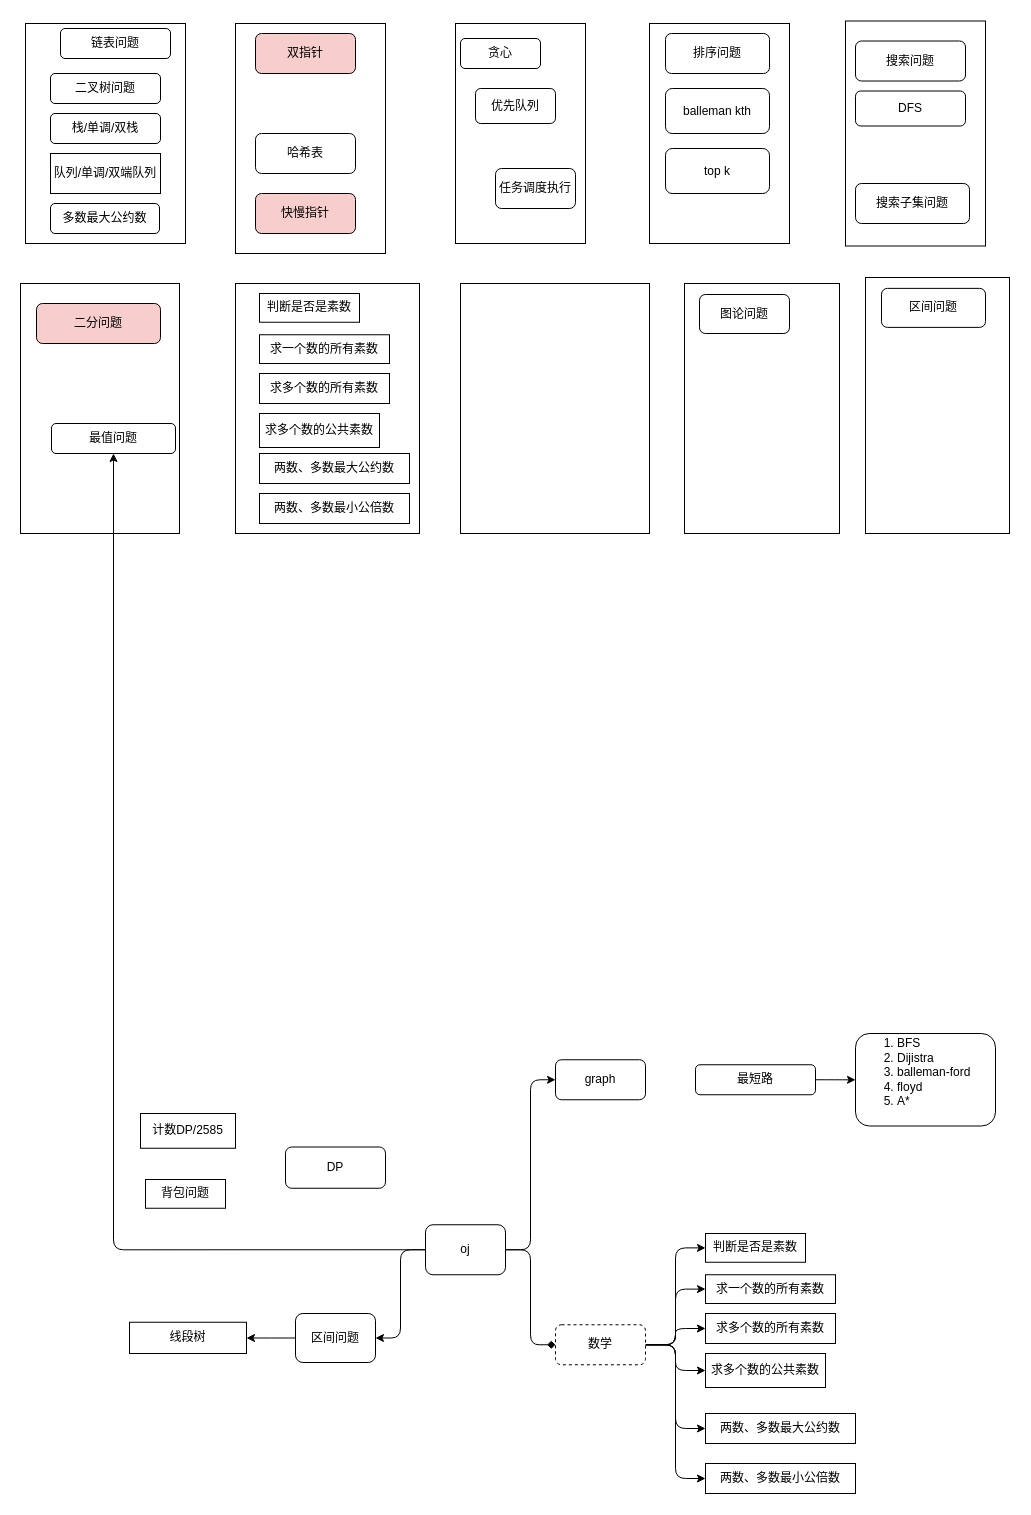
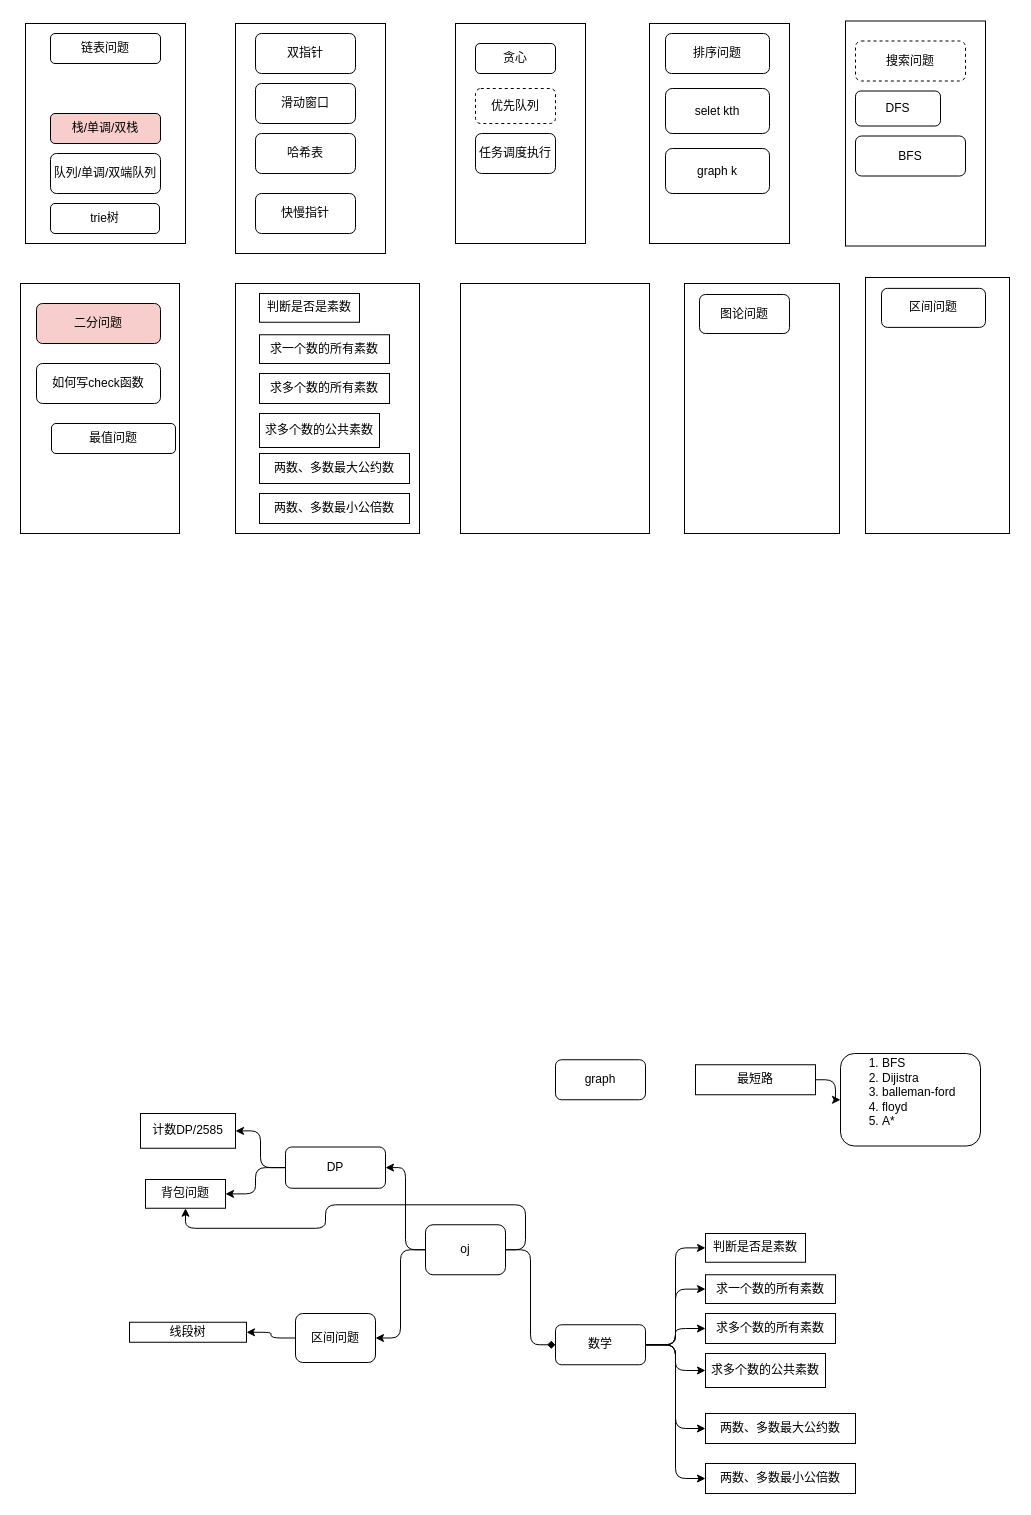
  <mxCell id="0" />
  <mxCell id="1" parent="0" />
  <mxCell id="2" value="" style="rounded=0;whiteSpace=wrap;html=1;" vertex="1" parent="1"><mxGeometry x="865" y="277" width="144" height="256" as="geometry" /></mxCell>
  <mxCell id="3" value="" style="rounded=0;whiteSpace=wrap;html=1;" vertex="1" parent="1"><mxGeometry x="684" y="283" width="155" height="250" as="geometry" /></mxCell>
  <mxCell id="4" value="" style="rounded=0;whiteSpace=wrap;html=1;" vertex="1" parent="1"><mxGeometry x="460" y="283" width="189" height="250" as="geometry" /></mxCell>
  <mxCell id="5" value="" style="rounded=0;whiteSpace=wrap;html=1;" vertex="1" parent="1"><mxGeometry x="235" y="283" width="184" height="250" as="geometry" /></mxCell>
  <mxCell id="6" value="" style="rounded=0;whiteSpace=wrap;html=1;" vertex="1" parent="1"><mxGeometry x="20" y="283" width="159" height="250" as="geometry" /></mxCell>
  <mxCell id="7" value="" style="rounded=0;whiteSpace=wrap;html=1;" vertex="1" parent="1"><mxGeometry x="649" y="23" width="140" height="220" as="geometry" /></mxCell>
  <mxCell id="8" value="" style="rounded=0;whiteSpace=wrap;html=1;" vertex="1" parent="1"><mxGeometry x="845" y="20.5" width="140" height="225" as="geometry" /></mxCell>
  <mxCell id="9" value="" style="rounded=0;whiteSpace=wrap;html=1;" vertex="1" parent="1"><mxGeometry x="455" y="23" width="130" height="220" as="geometry" /></mxCell>
  <mxCell id="10" value="" style="rounded=0;whiteSpace=wrap;html=1;" vertex="1" parent="1"><mxGeometry x="235" y="23" width="150" height="230" as="geometry" /></mxCell>
  <mxCell id="11" value="" style="rounded=0;whiteSpace=wrap;html=1;" vertex="1" parent="1"><mxGeometry x="25" y="23" width="160" height="220" as="geometry" /></mxCell>
- <mxCell id="12" style="edgeStyle=orthogonalEdgeStyle;rounded=1;orthogonalLoop=1;jettySize=auto;html=1;exitX=1;exitY=0.5;exitDx=0;exitDy=0;entryX=0;entryY=0.5;entryDx=0;entryDy=0;" parent="1" source="16" target="17" edge="1"><mxGeometry relative="1" as="geometry" /></mxCell>
+ <mxCell id="12" style="edgeStyle=orthogonalEdgeStyle;rounded=1;orthogonalLoop=1;jettySize=auto;html=1;exitX=1;exitY=0.5;exitDx=0;exitDy=0;" parent="1" source="16" target="38" edge="1"><mxGeometry relative="1" as="geometry" /></mxCell>
  <mxCell id="13" style="edgeStyle=orthogonalEdgeStyle;rounded=1;orthogonalLoop=1;jettySize=auto;html=1;exitX=1;exitY=0.5;exitDx=0;exitDy=0;entryX=0;entryY=0.5;entryDx=0;entryDy=0;endArrow=diamond;" parent="1" source="16" target="27" edge="1"><mxGeometry relative="1" as="geometry" /></mxCell>
- <mxCell id="14" style="edgeStyle=orthogonalEdgeStyle;rounded=1;orthogonalLoop=1;jettySize=auto;html=1;exitX=0;exitY=0.5;exitDx=0;exitDy=0;" parent="1" source="16" target="62" edge="1"><mxGeometry relative="1" as="geometry" /></mxCell>
+ <mxCell id="14" style="edgeStyle=orthogonalEdgeStyle;rounded=1;orthogonalLoop=1;jettySize=auto;html=1;exitX=0;exitY=0.5;exitDx=0;exitDy=0;entryX=1;entryY=0.5;entryDx=0;entryDy=0;" parent="1" source="16" target="36" edge="1"><mxGeometry relative="1" as="geometry" /></mxCell>
  <mxCell id="15" style="edgeStyle=orthogonalEdgeStyle;rounded=1;orthogonalLoop=1;jettySize=auto;html=1;exitX=0;exitY=0.5;exitDx=0;exitDy=0;entryX=1;entryY=0.5;entryDx=0;entryDy=0;" parent="1" source="16" target="40" edge="1"><mxGeometry relative="1" as="geometry" /></mxCell>
  <mxCell id="16" value="oj" style="rounded=1;whiteSpace=wrap;html=1;" parent="1" vertex="1"><mxGeometry x="425" y="1224.25" width="80" height="50" as="geometry" /></mxCell>
  <mxCell id="17" value="graph" style="rounded=1;whiteSpace=wrap;html=1;" parent="1" vertex="1"><mxGeometry x="555" y="1059.25" width="90" height="40" as="geometry" /></mxCell>
  <mxCell id="18" style="edgeStyle=orthogonalEdgeStyle;rounded=1;orthogonalLoop=1;jettySize=auto;html=1;exitX=1;exitY=0.5;exitDx=0;exitDy=0;" parent="1" source="19" target="20" edge="1"><mxGeometry relative="1" as="geometry" /></mxCell>
- <mxCell id="19" value="最短路" style="rounded=1;whiteSpace=wrap;html=1;" parent="1" vertex="1"><mxGeometry x="695" y="1064.25" width="120" height="30" as="geometry" /></mxCell>
- <mxCell id="20" value="&lt;ol&gt;&lt;li&gt;BFS&lt;/li&gt;&lt;li&gt;Dijistra&lt;/li&gt;&lt;li&gt;balleman-ford&lt;/li&gt;&lt;li&gt;floyd&lt;/li&gt;&lt;li&gt;A*&lt;/li&gt;&lt;/ol&gt;&lt;div&gt;&lt;br&gt;&lt;/div&gt;" style="rounded=1;whiteSpace=wrap;html=1;align=left;" parent="1" vertex="1"><mxGeometry x="855" y="1033" width="140" height="92.5" as="geometry" /></mxCell>
+ <mxCell id="19" value="最短路" style="whiteSpace=wrap;html=1;rounded=0;" parent="1" vertex="1"><mxGeometry x="695" y="1064.25" width="120" height="30" as="geometry" /></mxCell>
+ <mxCell id="20" value="&lt;ol&gt;&lt;li&gt;BFS&lt;/li&gt;&lt;li&gt;Dijistra&lt;/li&gt;&lt;li&gt;balleman-ford&lt;/li&gt;&lt;li&gt;floyd&lt;/li&gt;&lt;li&gt;A*&lt;/li&gt;&lt;/ol&gt;&lt;div&gt;&lt;br&gt;&lt;/div&gt;" style="rounded=1;whiteSpace=wrap;html=1;align=left;" parent="1" vertex="1"><mxGeometry x="840" y="1053" width="140" height="92.5" as="geometry" /></mxCell>
  <mxCell id="21" style="edgeStyle=orthogonalEdgeStyle;rounded=1;orthogonalLoop=1;jettySize=auto;html=1;exitX=1;exitY=0.5;exitDx=0;exitDy=0;entryX=0;entryY=0.5;entryDx=0;entryDy=0;" parent="1" source="27" target="28" edge="1"><mxGeometry relative="1" as="geometry" /></mxCell>
  <mxCell id="22" style="edgeStyle=orthogonalEdgeStyle;rounded=1;orthogonalLoop=1;jettySize=auto;html=1;exitX=1;exitY=0.5;exitDx=0;exitDy=0;entryX=0;entryY=0.5;entryDx=0;entryDy=0;" parent="1" source="27" target="29" edge="1"><mxGeometry relative="1" as="geometry" /></mxCell>
  <mxCell id="23" style="edgeStyle=orthogonalEdgeStyle;rounded=1;orthogonalLoop=1;jettySize=auto;html=1;exitX=1;exitY=0.5;exitDx=0;exitDy=0;entryX=0;entryY=0.5;entryDx=0;entryDy=0;" parent="1" source="27" target="30" edge="1"><mxGeometry relative="1" as="geometry" /></mxCell>
  <mxCell id="24" style="edgeStyle=orthogonalEdgeStyle;rounded=1;orthogonalLoop=1;jettySize=auto;html=1;entryX=0;entryY=0.5;entryDx=0;entryDy=0;" parent="1" source="27" target="31" edge="1"><mxGeometry relative="1" as="geometry" /></mxCell>
  <mxCell id="25" style="edgeStyle=orthogonalEdgeStyle;rounded=1;orthogonalLoop=1;jettySize=auto;html=1;exitX=1;exitY=0.5;exitDx=0;exitDy=0;entryX=0;entryY=0.5;entryDx=0;entryDy=0;" parent="1" source="27" target="32" edge="1"><mxGeometry relative="1" as="geometry" /></mxCell>
  <mxCell id="26" style="edgeStyle=orthogonalEdgeStyle;rounded=1;orthogonalLoop=1;jettySize=auto;html=1;exitX=1;exitY=0.5;exitDx=0;exitDy=0;entryX=0;entryY=0.5;entryDx=0;entryDy=0;" parent="1" source="27" target="33" edge="1"><mxGeometry relative="1" as="geometry" /></mxCell>
- <mxCell id="27" value="数学" style="rounded=1;whiteSpace=wrap;html=1;dashed=1;" parent="1" vertex="1"><mxGeometry x="555" y="1324.25" width="90" height="40" as="geometry" /></mxCell>
+ <mxCell id="27" value="数学" style="rounded=1;whiteSpace=wrap;html=1;" parent="1" vertex="1"><mxGeometry x="555" y="1324.25" width="90" height="40" as="geometry" /></mxCell>
  <mxCell id="28" value="判断是否是素数" style="rounded=0;whiteSpace=wrap;html=1;" parent="1" vertex="1"><mxGeometry x="705" y="1233" width="100" height="28.75" as="geometry" /></mxCell>
  <mxCell id="29" value="两数、多数最大公约数" style="rounded=0;whiteSpace=wrap;html=1;" parent="1" vertex="1"><mxGeometry x="705" y="1413" width="150" height="30" as="geometry" /></mxCell>
  <mxCell id="30" value="两数、多数最小公倍数" style="rounded=0;whiteSpace=wrap;html=1;" parent="1" vertex="1"><mxGeometry x="705" y="1463" width="150" height="30" as="geometry" /></mxCell>
  <mxCell id="31" value="求一个数的所有素数" style="rounded=0;whiteSpace=wrap;html=1;" parent="1" vertex="1"><mxGeometry x="705" y="1274.25" width="130" height="28.75" as="geometry" /></mxCell>
  <mxCell id="32" value="求多个数的所有素数" style="rounded=0;whiteSpace=wrap;html=1;" parent="1" vertex="1"><mxGeometry x="705" y="1313" width="130" height="30" as="geometry" /></mxCell>
  <mxCell id="33" value="求多个数的公共素数" style="rounded=0;whiteSpace=wrap;html=1;" parent="1" vertex="1"><mxGeometry x="705" y="1353" width="120" height="34" as="geometry" /></mxCell>
+ <mxCell id="34" style="edgeStyle=orthogonalEdgeStyle;rounded=1;orthogonalLoop=1;jettySize=auto;html=1;exitX=0;exitY=0.5;exitDx=0;exitDy=0;entryX=1;entryY=0.5;entryDx=0;entryDy=0;" parent="1" source="36" target="37" edge="1"><mxGeometry relative="1" as="geometry" /></mxCell>
+ <mxCell id="35" style="edgeStyle=orthogonalEdgeStyle;rounded=1;orthogonalLoop=1;jettySize=auto;html=1;exitX=0;exitY=0.5;exitDx=0;exitDy=0;entryX=1;entryY=0.5;entryDx=0;entryDy=0;" parent="1" source="36" target="38" edge="1"><mxGeometry relative="1" as="geometry" /></mxCell>
  <mxCell id="36" value="DP" style="rounded=1;whiteSpace=wrap;html=1;" parent="1" vertex="1"><mxGeometry x="285" y="1146.5" width="100" height="41.25" as="geometry" /></mxCell>
  <mxCell id="37" value="计数DP/2585" style="rounded=0;whiteSpace=wrap;html=1;" parent="1" vertex="1"><mxGeometry x="140" y="1113" width="95" height="34.75" as="geometry" /></mxCell>
  <mxCell id="38" value="背包问题" style="rounded=0;whiteSpace=wrap;html=1;" parent="1" vertex="1"><mxGeometry x="145" y="1179" width="80" height="28.75" as="geometry" /></mxCell>
  <mxCell id="39" style="edgeStyle=orthogonalEdgeStyle;rounded=1;orthogonalLoop=1;jettySize=auto;html=1;exitX=0;exitY=0.5;exitDx=0;exitDy=0;" parent="1" source="40" target="41" edge="1"><mxGeometry relative="1" as="geometry" /></mxCell>
  <mxCell id="40" value="区间问题" style="rounded=1;whiteSpace=wrap;html=1;" parent="1" vertex="1"><mxGeometry x="295" y="1313" width="80" height="49" as="geometry" /></mxCell>
- <mxCell id="41" value="线段树" style="rounded=0;whiteSpace=wrap;html=1;" parent="1" vertex="1"><mxGeometry x="129" y="1321.75" width="117" height="31.25" as="geometry" /></mxCell>
- <mxCell id="42" value="链表问题" style="rounded=1;whiteSpace=wrap;html=1;" vertex="1" parent="1"><mxGeometry x="60" y="28" width="110" height="30" as="geometry" /></mxCell>
- <mxCell id="43" value="二叉树问题" style="rounded=1;whiteSpace=wrap;html=1;" vertex="1" parent="1"><mxGeometry x="50" y="73" width="110" height="30" as="geometry" /></mxCell>
- <mxCell id="44" value="栈/单调/双栈" style="rounded=1;whiteSpace=wrap;html=1;" vertex="1" parent="1"><mxGeometry x="50" y="113" width="110" height="30" as="geometry" /></mxCell>
- <mxCell id="45" value="队列/单调/双端队列" style="whiteSpace=wrap;html=1;rounded=0;" vertex="1" parent="1"><mxGeometry x="50" y="153" width="110" height="40" as="geometry" /></mxCell>
- <mxCell id="46" value="双指针" style="rounded=1;whiteSpace=wrap;html=1;fillColor=#f8cecc;" vertex="1" parent="1"><mxGeometry x="255" y="33" width="100" height="40" as="geometry" /></mxCell>
+ <mxCell id="41" value="线段树" style="rounded=0;whiteSpace=wrap;html=1;" parent="1" vertex="1"><mxGeometry x="129" y="1321.75" width="117" height="20" as="geometry" /></mxCell>
+ <mxCell id="42" value="链表问题" style="rounded=1;whiteSpace=wrap;html=1;" vertex="1" parent="1"><mxGeometry x="50" y="33" width="110" height="30" as="geometry" /></mxCell>
+ <mxCell id="44" value="栈/单调/双栈" style="rounded=1;whiteSpace=wrap;html=1;fillColor=#f8cecc;" vertex="1" parent="1"><mxGeometry x="50" y="113" width="110" height="30" as="geometry" /></mxCell>
+ <mxCell id="45" value="队列/单调/双端队列" style="rounded=1;whiteSpace=wrap;html=1;" vertex="1" parent="1"><mxGeometry x="50" y="153" width="110" height="40" as="geometry" /></mxCell>
+ <mxCell id="46" value="双指针" style="rounded=1;whiteSpace=wrap;html=1;" vertex="1" parent="1"><mxGeometry x="255" y="33" width="100" height="40" as="geometry" /></mxCell>
+ <mxCell id="47" value="滑动窗口" style="rounded=1;whiteSpace=wrap;html=1;" vertex="1" parent="1"><mxGeometry x="255" y="83" width="100" height="40" as="geometry" /></mxCell>
  <mxCell id="48" value="哈希表" style="rounded=1;whiteSpace=wrap;html=1;" vertex="1" parent="1"><mxGeometry x="255" y="133" width="100" height="40" as="geometry" /></mxCell>
- <mxCell id="49" value="快慢指针" style="rounded=1;whiteSpace=wrap;html=1;fillColor=#f8cecc;" vertex="1" parent="1"><mxGeometry x="255" y="193" width="100" height="40" as="geometry" /></mxCell>
- <mxCell id="50" value="贪心" style="rounded=1;whiteSpace=wrap;html=1;" vertex="1" parent="1"><mxGeometry x="460" y="38" width="80" height="30" as="geometry" /></mxCell>
- <mxCell id="51" value="优先队列" style="rounded=1;whiteSpace=wrap;html=1;" vertex="1" parent="1"><mxGeometry x="475" y="88" width="80" height="35" as="geometry" /></mxCell>
- <mxCell id="52" value="任务调度执行" style="rounded=1;whiteSpace=wrap;html=1;" vertex="1" parent="1"><mxGeometry x="495" y="168" width="80" height="40" as="geometry" /></mxCell>
- <mxCell id="53" value="搜索问题" style="rounded=1;whiteSpace=wrap;html=1;" vertex="1" parent="1"><mxGeometry x="855" y="40.5" width="110" height="40" as="geometry" /></mxCell>
- <mxCell id="54" value="DFS" style="rounded=1;whiteSpace=wrap;html=1;" vertex="1" parent="1"><mxGeometry x="855" y="90.5" width="110" height="35" as="geometry" /></mxCell>
+ <mxCell id="49" value="快慢指针" style="rounded=1;whiteSpace=wrap;html=1;" vertex="1" parent="1"><mxGeometry x="255" y="193" width="100" height="40" as="geometry" /></mxCell>
+ <mxCell id="50" value="贪心" style="rounded=1;whiteSpace=wrap;html=1;" vertex="1" parent="1"><mxGeometry x="475" y="43" width="80" height="30" as="geometry" /></mxCell>
+ <mxCell id="51" value="优先队列" style="rounded=1;whiteSpace=wrap;html=1;dashed=1;" vertex="1" parent="1"><mxGeometry x="475" y="88" width="80" height="35" as="geometry" /></mxCell>
+ <mxCell id="52" value="任务调度执行" style="rounded=1;whiteSpace=wrap;html=1;" vertex="1" parent="1"><mxGeometry x="475" y="133" width="80" height="40" as="geometry" /></mxCell>
+ <mxCell id="53" value="搜索问题" style="rounded=1;whiteSpace=wrap;html=1;dashed=1;" vertex="1" parent="1"><mxGeometry x="855" y="40.5" width="110" height="40" as="geometry" /></mxCell>
+ <mxCell id="54" value="DFS" style="rounded=1;whiteSpace=wrap;html=1;" vertex="1" parent="1"><mxGeometry x="855" y="90.5" width="85" height="35" as="geometry" /></mxCell>
+ <mxCell id="55" value="BFS" style="rounded=1;whiteSpace=wrap;html=1;" vertex="1" parent="1"><mxGeometry x="855" y="135.5" width="110" height="40" as="geometry" /></mxCell>
  <mxCell id="56" value="排序问题" style="rounded=1;whiteSpace=wrap;html=1;" vertex="1" parent="1"><mxGeometry x="665" y="33" width="104" height="40" as="geometry" /></mxCell>
- <mxCell id="57" value="balleman kth&lt;br&gt;" style="rounded=1;whiteSpace=wrap;html=1;" vertex="1" parent="1"><mxGeometry x="665" y="88" width="104" height="45" as="geometry" /></mxCell>
- <mxCell id="58" value="top k" style="rounded=1;whiteSpace=wrap;html=1;" vertex="1" parent="1"><mxGeometry x="665" y="148" width="104" height="45" as="geometry" /></mxCell>
- <mxCell id="59" value="搜索子集问题" style="rounded=1;whiteSpace=wrap;html=1;" vertex="1" parent="1"><mxGeometry x="855" y="183" width="114" height="40" as="geometry" /></mxCell>
+ <mxCell id="57" value="selet kth&lt;br&gt;" style="rounded=1;whiteSpace=wrap;html=1;" vertex="1" parent="1"><mxGeometry x="665" y="88" width="104" height="45" as="geometry" /></mxCell>
+ <mxCell id="58" value="graph k" style="rounded=1;whiteSpace=wrap;html=1;" vertex="1" parent="1"><mxGeometry x="665" y="148" width="104" height="45" as="geometry" /></mxCell>
  <mxCell id="60" value="二分问题" style="rounded=1;whiteSpace=wrap;html=1;fillColor=#f8cecc;" vertex="1" parent="1"><mxGeometry x="36" y="303" width="124" height="40" as="geometry" /></mxCell>
+ <mxCell id="61" value="如何写check函数" style="rounded=1;whiteSpace=wrap;html=1;" vertex="1" parent="1"><mxGeometry x="36" y="363" width="124" height="40" as="geometry" /></mxCell>
  <mxCell id="62" value="最值问题" style="rounded=1;whiteSpace=wrap;html=1;" vertex="1" parent="1"><mxGeometry x="51" y="423" width="124" height="30" as="geometry" /></mxCell>
  <mxCell id="63" value="判断是否是素数" style="rounded=0;whiteSpace=wrap;html=1;" vertex="1" parent="1"><mxGeometry x="259" y="293" width="100" height="28.75" as="geometry" /></mxCell>
  <mxCell id="64" value="两数、多数最大公约数" style="rounded=0;whiteSpace=wrap;html=1;" vertex="1" parent="1"><mxGeometry x="259" y="453" width="150" height="30" as="geometry" /></mxCell>
  <mxCell id="65" value="两数、多数最小公倍数" style="rounded=0;whiteSpace=wrap;html=1;" vertex="1" parent="1"><mxGeometry x="259" y="493" width="150" height="30" as="geometry" /></mxCell>
  <mxCell id="66" value="求一个数的所有素数" style="rounded=0;whiteSpace=wrap;html=1;" vertex="1" parent="1"><mxGeometry x="259" y="334.25" width="130" height="28.75" as="geometry" /></mxCell>
  <mxCell id="67" value="求多个数的所有素数" style="rounded=0;whiteSpace=wrap;html=1;" vertex="1" parent="1"><mxGeometry x="259" y="373" width="130" height="30" as="geometry" /></mxCell>
  <mxCell id="68" value="求多个数的公共素数" style="rounded=0;whiteSpace=wrap;html=1;" vertex="1" parent="1"><mxGeometry x="259" y="413" width="120" height="34" as="geometry" /></mxCell>
- <mxCell id="69" value="多数最大公约数" style="rounded=1;whiteSpace=wrap;html=1;" vertex="1" parent="1"><mxGeometry x="50" y="203" width="109" height="30" as="geometry" /></mxCell>
+ <mxCell id="69" value="trie树" style="rounded=1;whiteSpace=wrap;html=1;" vertex="1" parent="1"><mxGeometry x="50" y="203" width="109" height="30" as="geometry" /></mxCell>
  <mxCell id="70" value="图论问题" style="rounded=1;whiteSpace=wrap;html=1;" vertex="1" parent="1"><mxGeometry x="699" y="294" width="90" height="39" as="geometry" /></mxCell>
  <mxCell id="71" value="区间问题" style="rounded=1;whiteSpace=wrap;html=1;" vertex="1" parent="1"><mxGeometry x="881" y="287.88" width="104" height="39" as="geometry" /></mxCell>
